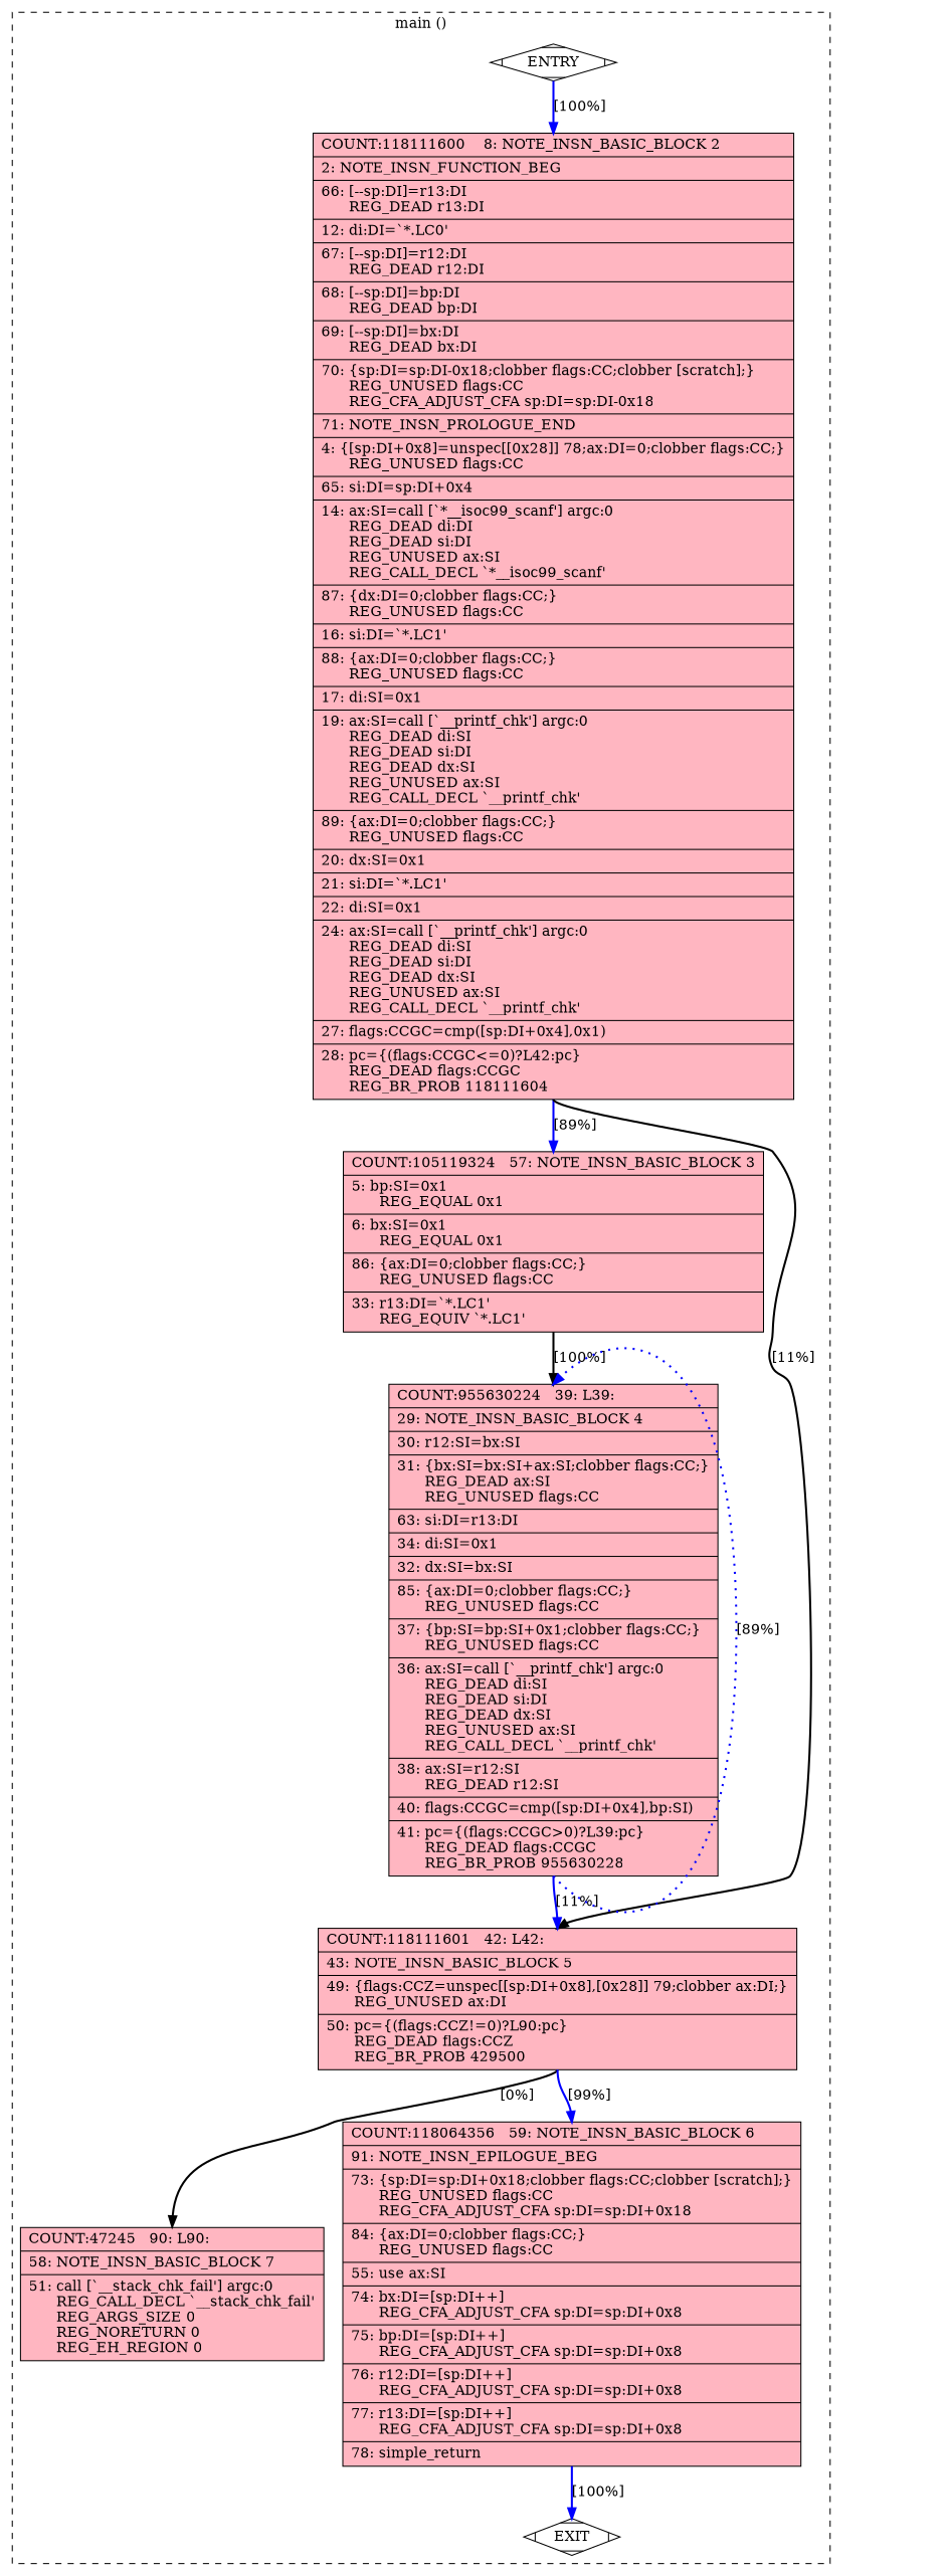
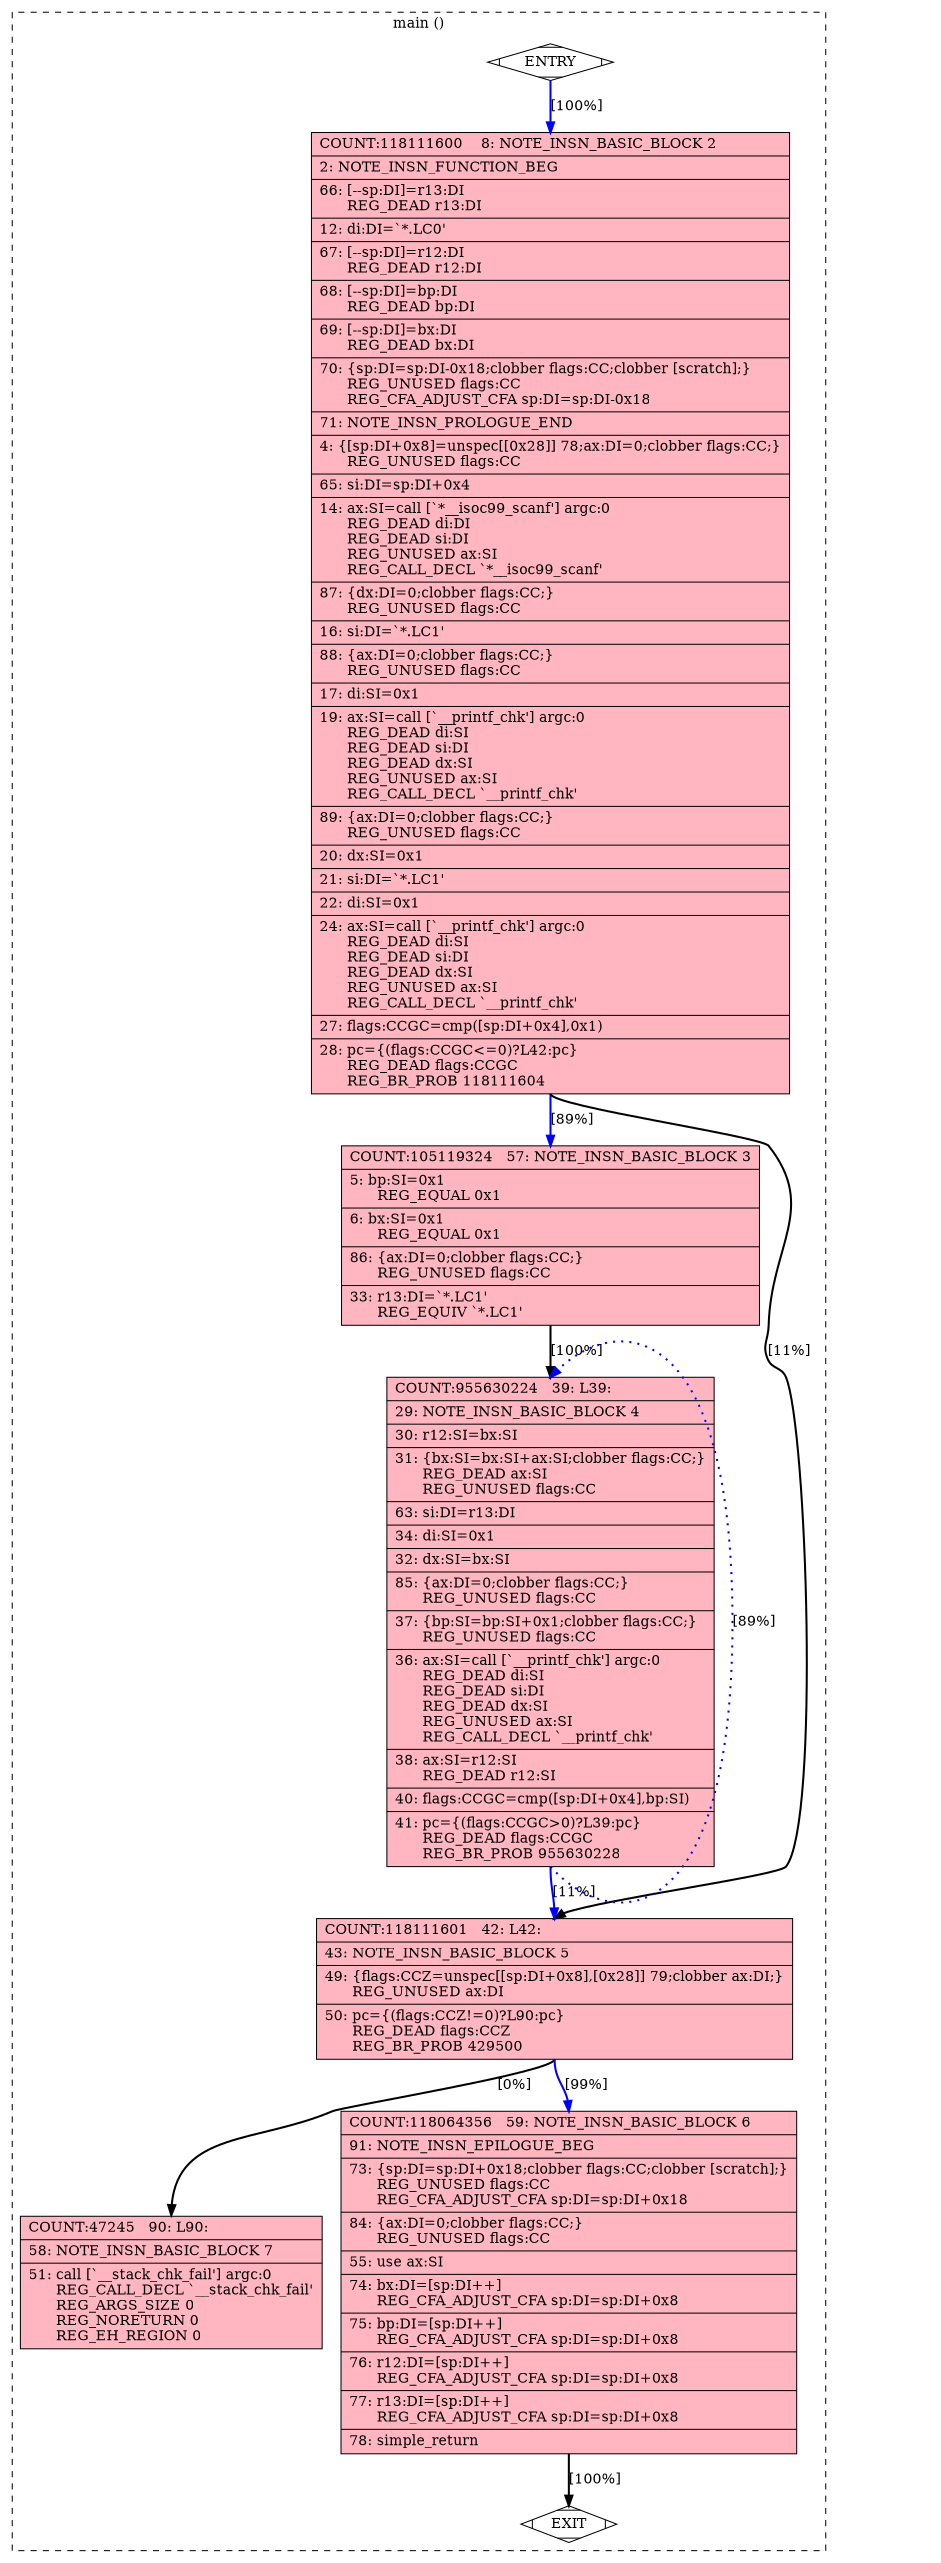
  digraph {
    node [fillcolor=lightpink shape=record style=filled]
    edge [color=blue constraint=true headport=n style="solid,bold" tailport=s weight=100]
    n1 [fillcolor=white label=ENTRY shape=Mdiamond]
    n2 [label="{COUNT:118111600\ \ \ \ 8:\ NOTE_INSN_BASIC_BLOCK\ 2\l|\ \ \ \ 2:\ NOTE_INSN_FUNCTION_BEG\l|\ \ \ 66:\ [--sp:DI]=r13:DI\l\ \ \ \ \ \ REG_DEAD\ r13:DI\l|\ \ \ 12:\ di:DI=`*.LC0'\l|\ \ \ 67:\ [--sp:DI]=r12:DI\l\ \ \ \ \ \ REG_DEAD\ r12:DI\l|\ \ \ 68:\ [--sp:DI]=bp:DI\l\ \ \ \ \ \ REG_DEAD\ bp:DI\l|\ \ \ 69:\ [--sp:DI]=bx:DI\l\ \ \ \ \ \ REG_DEAD\ bx:DI\l|\ \ \ 70:\ \{sp:DI=sp:DI-0x18;clobber\ flags:CC;clobber\ [scratch];\}\l\ \ \ \ \ \ REG_UNUSED\ flags:CC\l\ \ \ \ \ \ REG_CFA_ADJUST_CFA\ sp:DI=sp:DI-0x18\l|\ \ \ 71:\ NOTE_INSN_PROLOGUE_END\l|\ \ \ \ 4:\ \{[sp:DI+0x8]=unspec[[0x28]]\ 78;ax:DI=0;clobber\ flags:CC;\}\l\ \ \ \ \ \ REG_UNUSED\ flags:CC\l|\ \ \ 65:\ si:DI=sp:DI+0x4\l|\ \ \ 14:\ ax:SI=call\ [`*__isoc99_scanf']\ argc:0\l\ \ \ \ \ \ REG_DEAD\ di:DI\l\ \ \ \ \ \ REG_DEAD\ si:DI\l\ \ \ \ \ \ REG_UNUSED\ ax:SI\l\ \ \ \ \ \ REG_CALL_DECL\ `*__isoc99_scanf'\l|\ \ \ 87:\ \{dx:DI=0;clobber\ flags:CC;\}\l\ \ \ \ \ \ REG_UNUSED\ flags:CC\l|\ \ \ 16:\ si:DI=`*.LC1'\l|\ \ \ 88:\ \{ax:DI=0;clobber\ flags:CC;\}\l\ \ \ \ \ \ REG_UNUSED\ flags:CC\l|\ \ \ 17:\ di:SI=0x1\l|\ \ \ 19:\ ax:SI=call\ [`__printf_chk']\ argc:0\l\ \ \ \ \ \ REG_DEAD\ di:SI\l\ \ \ \ \ \ REG_DEAD\ si:DI\l\ \ \ \ \ \ REG_DEAD\ dx:SI\l\ \ \ \ \ \ REG_UNUSED\ ax:SI\l\ \ \ \ \ \ REG_CALL_DECL\ `__printf_chk'\l|\ \ \ 89:\ \{ax:DI=0;clobber\ flags:CC;\}\l\ \ \ \ \ \ REG_UNUSED\ flags:CC\l|\ \ \ 20:\ dx:SI=0x1\l|\ \ \ 21:\ si:DI=`*.LC1'\l|\ \ \ 22:\ di:SI=0x1\l|\ \ \ 24:\ ax:SI=call\ [`__printf_chk']\ argc:0\l\ \ \ \ \ \ REG_DEAD\ di:SI\l\ \ \ \ \ \ REG_DEAD\ si:DI\l\ \ \ \ \ \ REG_DEAD\ dx:SI\l\ \ \ \ \ \ REG_UNUSED\ ax:SI\l\ \ \ \ \ \ REG_CALL_DECL\ `__printf_chk'\l|\ \ \ 27:\ flags:CCGC=cmp([sp:DI+0x4],0x1)\l|\ \ \ 28:\ pc=\{(flags:CCGC\<=0)?L42:pc\}\l\ \ \ \ \ \ REG_DEAD\ flags:CCGC\l\ \ \ \ \ \ REG_BR_PROB\ 118111604\l}"]
    n3 [fillcolor=white label=EXIT shape=Mdiamond]
    n4 [label="{COUNT:105119324\ \ \ 57:\ NOTE_INSN_BASIC_BLOCK\ 3\l|\ \ \ \ 5:\ bp:SI=0x1\l\ \ \ \ \ \ REG_EQUAL\ 0x1\l|\ \ \ \ 6:\ bx:SI=0x1\l\ \ \ \ \ \ REG_EQUAL\ 0x1\l|\ \ \ 86:\ \{ax:DI=0;clobber\ flags:CC;\}\l\ \ \ \ \ \ REG_UNUSED\ flags:CC\l|\ \ \ 33:\ r13:DI=`*.LC1'\l\ \ \ \ \ \ REG_EQUIV\ `*.LC1'\l}"]
    n5 [label="{COUNT:118111601\ \ \ 42:\ L42:\l|\ \ \ 43:\ NOTE_INSN_BASIC_BLOCK\ 5\l|\ \ \ 49:\ \{flags:CCZ=unspec[[sp:DI+0x8],[0x28]]\ 79;clobber\ ax:DI;\}\l\ \ \ \ \ \ REG_UNUSED\ ax:DI\l|\ \ \ 50:\ pc=\{(flags:CCZ!=0)?L90:pc\}\l\ \ \ \ \ \ REG_DEAD\ flags:CCZ\l\ \ \ \ \ \ REG_BR_PROB\ 429500\l}"]
    n6 [label="{COUNT:955630224\ \ \ 39:\ L39:\l|\ \ \ 29:\ NOTE_INSN_BASIC_BLOCK\ 4\l|\ \ \ 30:\ r12:SI=bx:SI\l|\ \ \ 31:\ \{bx:SI=bx:SI+ax:SI;clobber\ flags:CC;\}\l\ \ \ \ \ \ REG_DEAD\ ax:SI\l\ \ \ \ \ \ REG_UNUSED\ flags:CC\l|\ \ \ 63:\ si:DI=r13:DI\l|\ \ \ 34:\ di:SI=0x1\l|\ \ \ 32:\ dx:SI=bx:SI\l|\ \ \ 85:\ \{ax:DI=0;clobber\ flags:CC;\}\l\ \ \ \ \ \ REG_UNUSED\ flags:CC\l|\ \ \ 37:\ \{bp:SI=bp:SI+0x1;clobber\ flags:CC;\}\l\ \ \ \ \ \ REG_UNUSED\ flags:CC\l|\ \ \ 36:\ ax:SI=call\ [`__printf_chk']\ argc:0\l\ \ \ \ \ \ REG_DEAD\ di:SI\l\ \ \ \ \ \ REG_DEAD\ si:DI\l\ \ \ \ \ \ REG_DEAD\ dx:SI\l\ \ \ \ \ \ REG_UNUSED\ ax:SI\l\ \ \ \ \ \ REG_CALL_DECL\ `__printf_chk'\l|\ \ \ 38:\ ax:SI=r12:SI\l\ \ \ \ \ \ REG_DEAD\ r12:SI\l|\ \ \ 40:\ flags:CCGC=cmp([sp:DI+0x4],bp:SI)\l|\ \ \ 41:\ pc=\{(flags:CCGC\>0)?L39:pc\}\l\ \ \ \ \ \ REG_DEAD\ flags:CCGC\l\ \ \ \ \ \ REG_BR_PROB\ 955630228\l}"]
    n7 [label="{COUNT:47245\ \ \ 90:\ L90:\l|\ \ \ 58:\ NOTE_INSN_BASIC_BLOCK\ 7\l|\ \ \ 51:\ call\ [`__stack_chk_fail']\ argc:0\l\ \ \ \ \ \ REG_CALL_DECL\ `__stack_chk_fail'\l\ \ \ \ \ \ REG_ARGS_SIZE\ 0\l\ \ \ \ \ \ REG_NORETURN\ 0\l\ \ \ \ \ \ REG_EH_REGION\ 0\l}"]
    n8 [label="{COUNT:118064356\ \ \ 59:\ NOTE_INSN_BASIC_BLOCK\ 6\l|\ \ \ 91:\ NOTE_INSN_EPILOGUE_BEG\l|\ \ \ 73:\ \{sp:DI=sp:DI+0x18;clobber\ flags:CC;clobber\ [scratch];\}\l\ \ \ \ \ \ REG_UNUSED\ flags:CC\l\ \ \ \ \ \ REG_CFA_ADJUST_CFA\ sp:DI=sp:DI+0x18\l|\ \ \ 84:\ \{ax:DI=0;clobber\ flags:CC;\}\l\ \ \ \ \ \ REG_UNUSED\ flags:CC\l|\ \ \ 55:\ use\ ax:SI\l|\ \ \ 74:\ bx:DI=[sp:DI++]\l\ \ \ \ \ \ REG_CFA_ADJUST_CFA\ sp:DI=sp:DI+0x8\l|\ \ \ 75:\ bp:DI=[sp:DI++]\l\ \ \ \ \ \ REG_CFA_ADJUST_CFA\ sp:DI=sp:DI+0x8\l|\ \ \ 76:\ r12:DI=[sp:DI++]\l\ \ \ \ \ \ REG_CFA_ADJUST_CFA\ sp:DI=sp:DI+0x8\l|\ \ \ 77:\ r13:DI=[sp:DI++]\l\ \ \ \ \ \ REG_CFA_ADJUST_CFA\ sp:DI=sp:DI+0x8\l|\ \ \ 78:\ simple_return\l}"]
    subgraph cluster_1 {
      color=black
      label="main ()"
      style=dashed
      n1
      n2
      n3
      n4
      n5
      n6
      n7
      n8
    }
    n1 -> n2 [label="[100%]"]
    n1 -> n3 [style=invis color="" weight=""]
    n2 -> n4 [label="[89%]"]
    n2 -> n5 [color=black label="[11%]" weight=10]
    n4 -> n6 [color=black label="[100%]"]
    n5 -> n7 [color=black label="[0%]" weight=10]
    n5 -> n8 [label="[99%]"]
    n6 -> n5 [label="[11%]"]
    n6 -> n6 [constraint=false label="[89%]" style="dotted,bold" weight=10]
-   n8 -> n3 [label="[100%]" weight=10]
+   n8 -> n3 [color=black label="[100%]" weight=10]
  }
